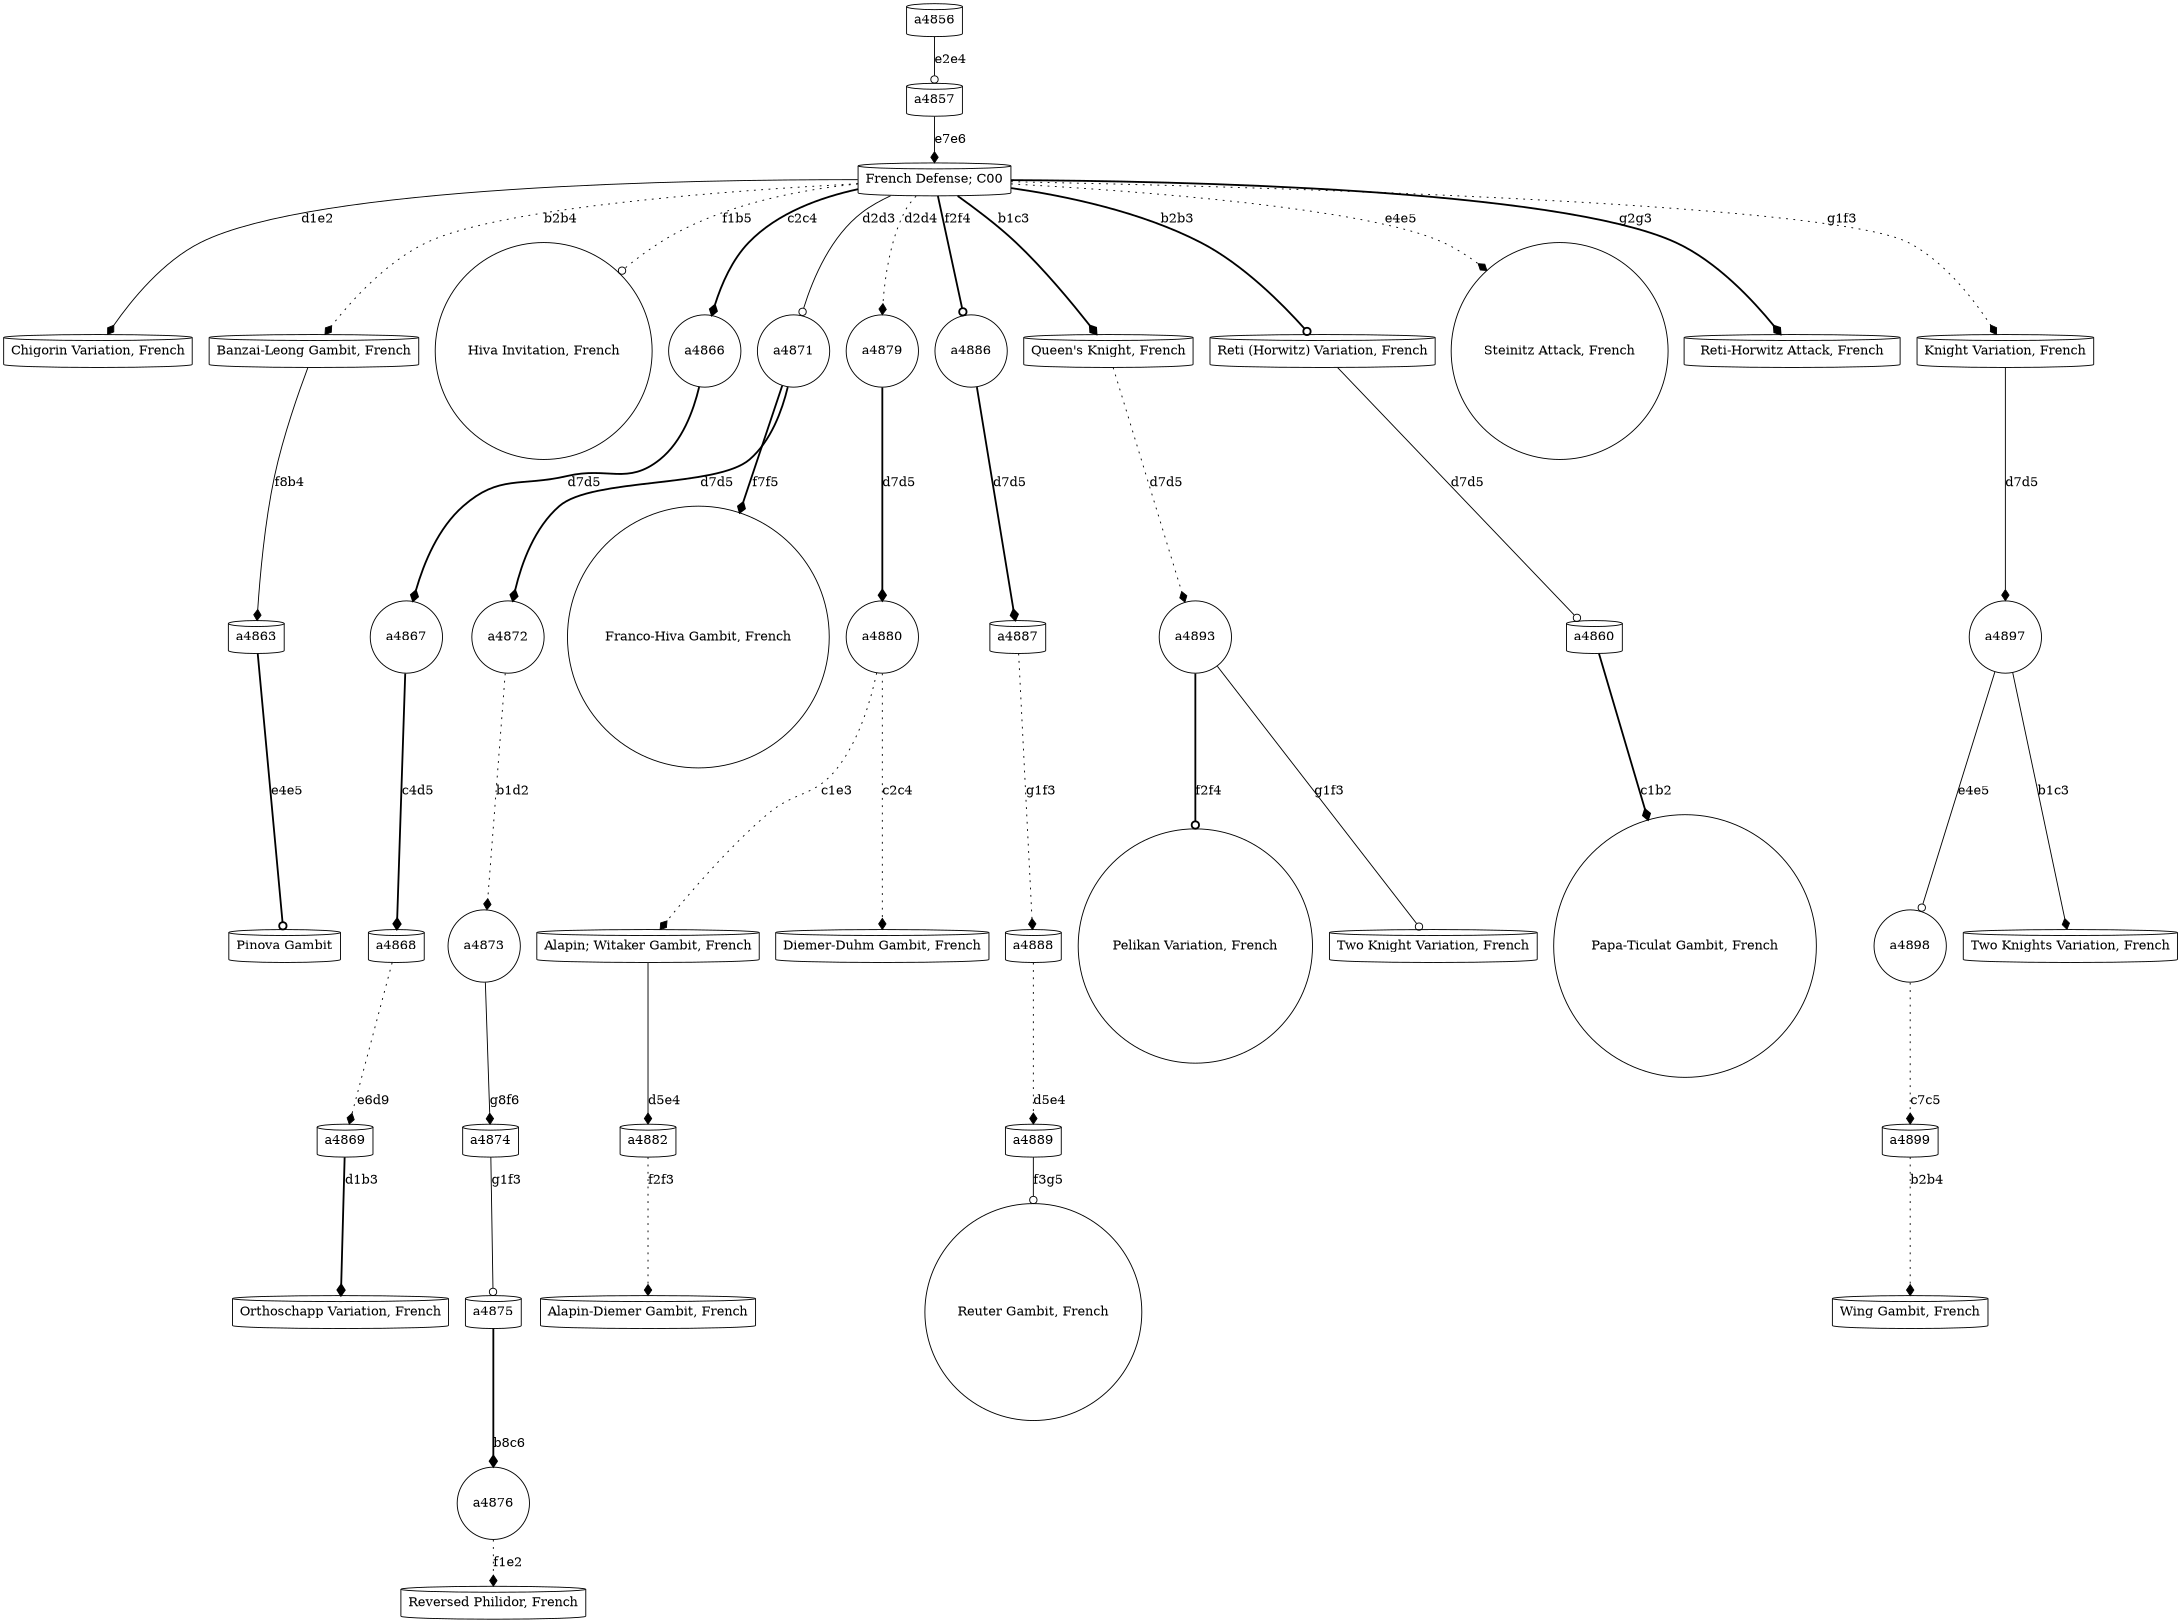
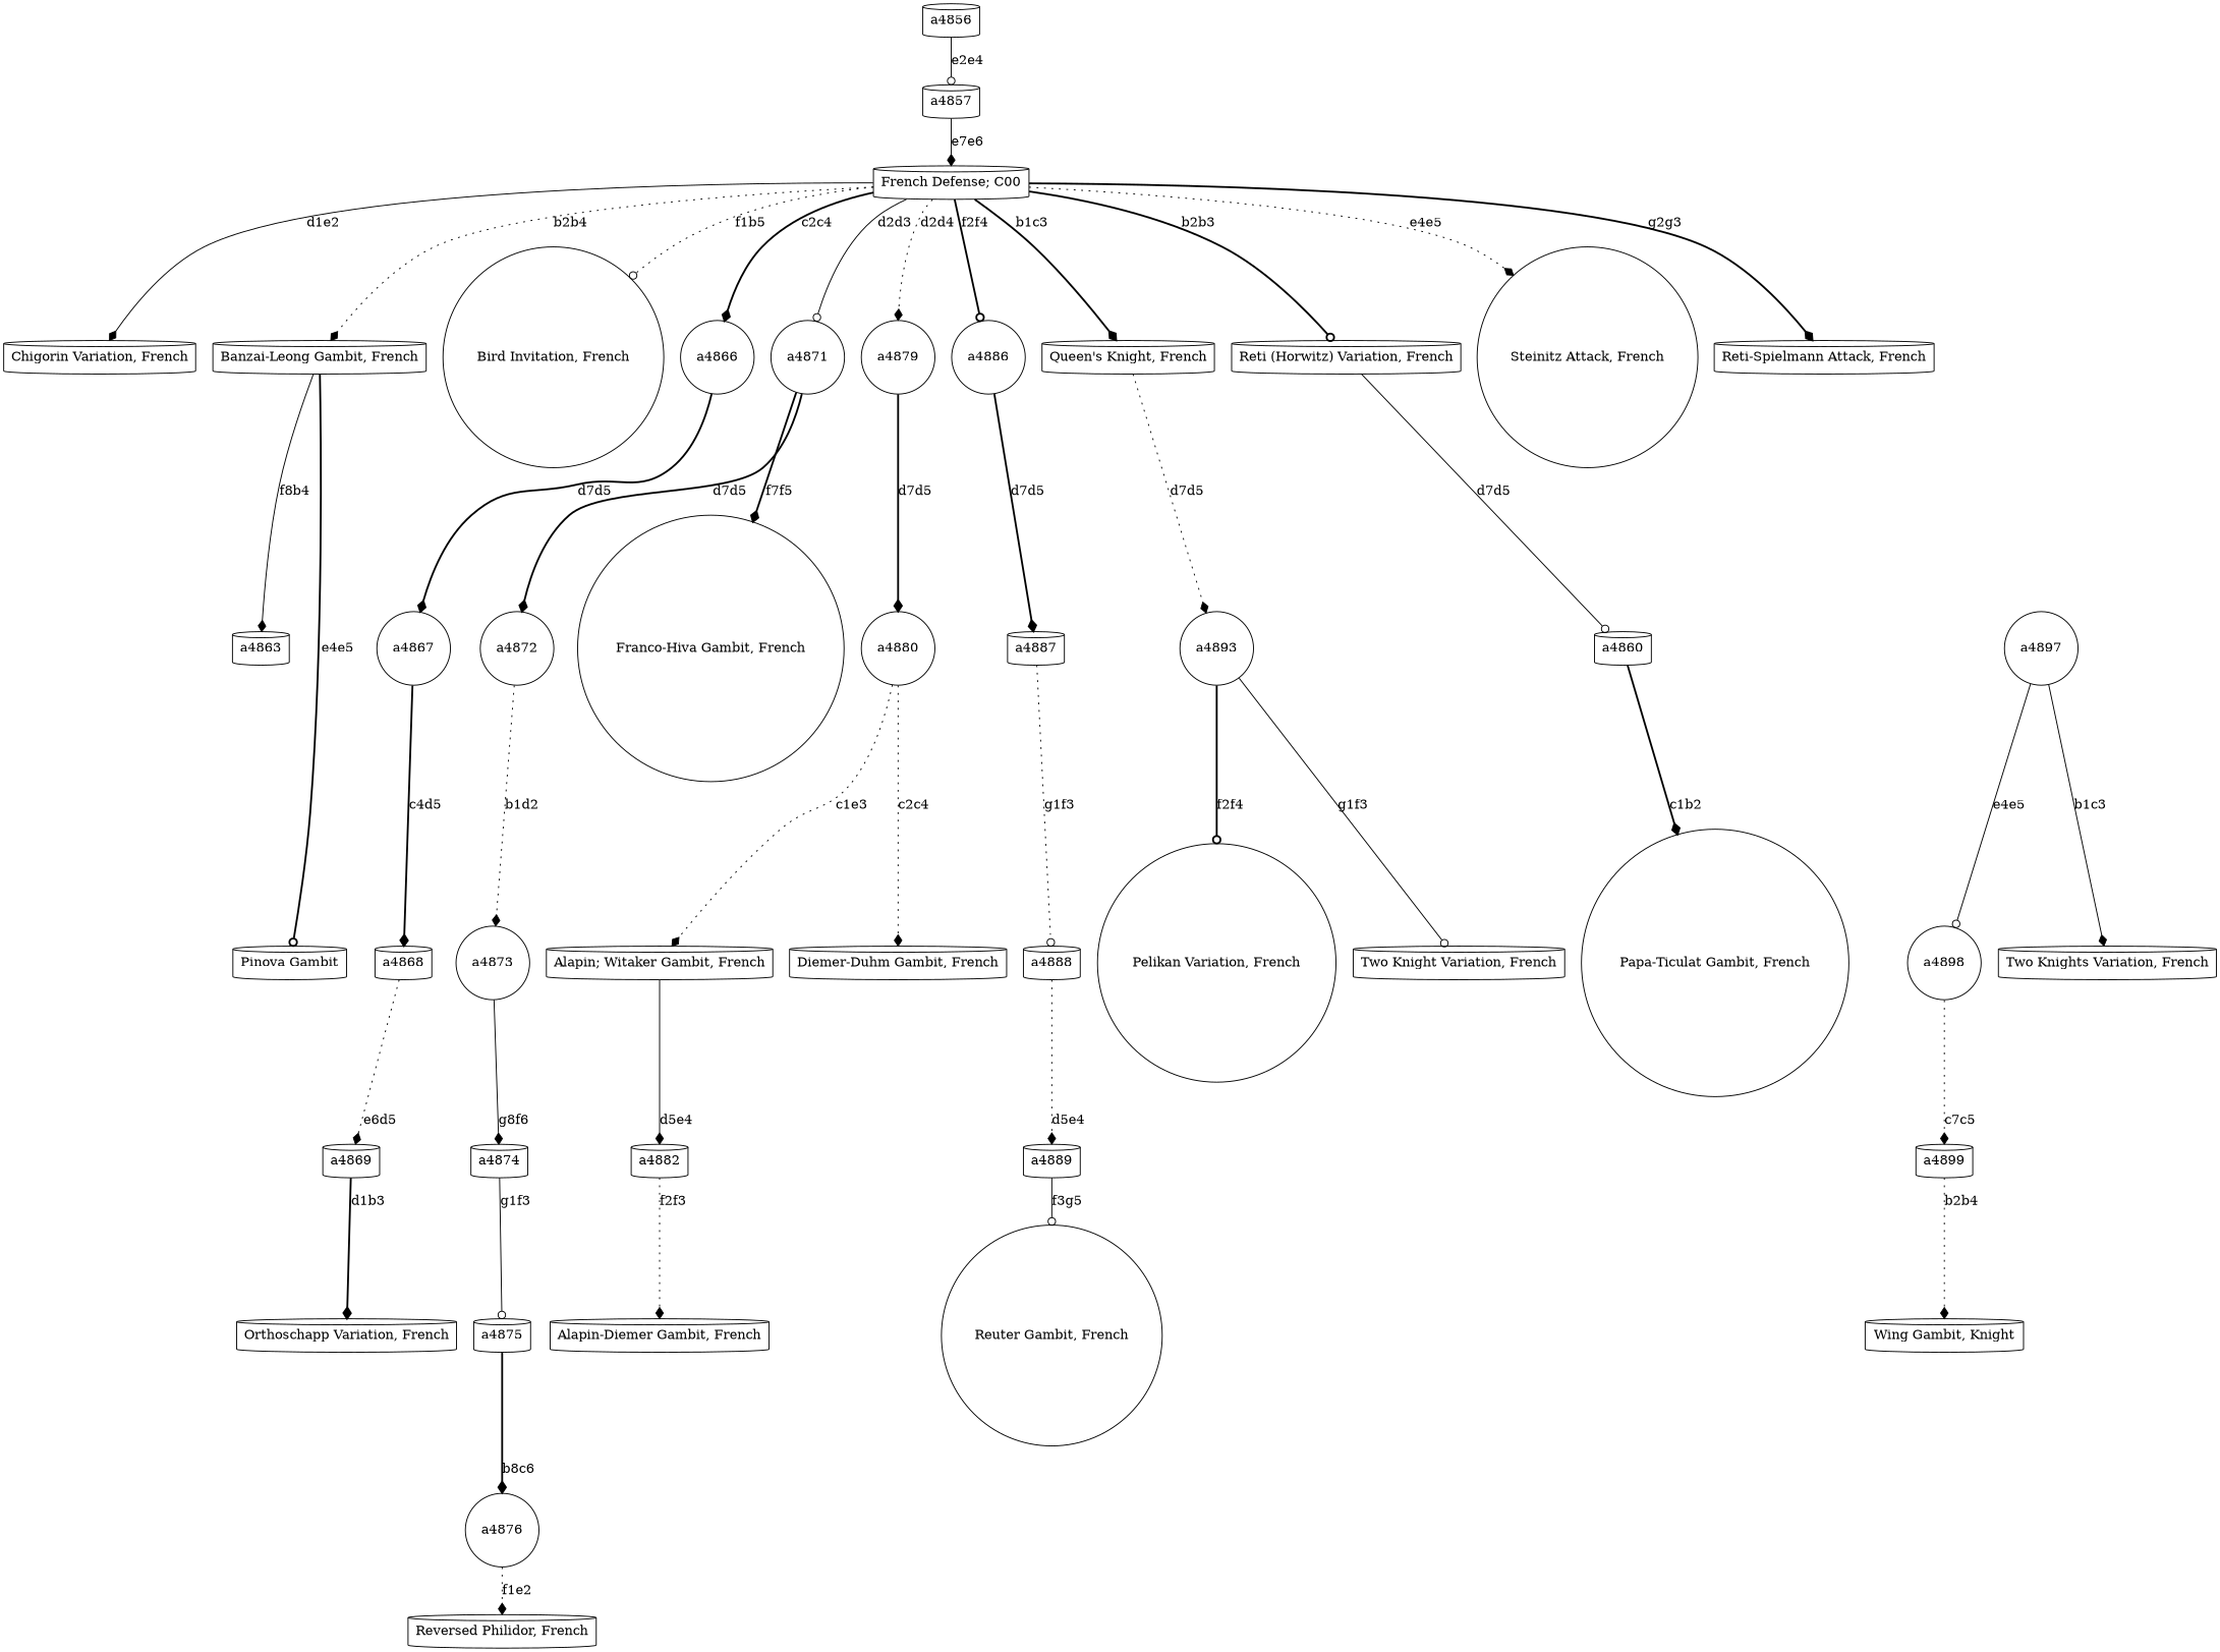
  digraph {
    node [shape=cylinder]
    edge [arrowhead=diamond style=dotted]
    a4856
    a4857
    n3 [label="French Defense; C00"]
    n4 [label="Chigorin Variation, French"]
    n5 [label="Banzai-Leong Gambit, French"]
-   n6 [label="Hiva Invitation, French" shape=circle]
+   n6 [label="Bird Invitation, French" shape=circle]
    a4866 [shape=circle]
    a4871 [shape=circle]
    a4879 [shape=circle]
    a4886 [shape=circle]
    n11 [label="Queen's Knight, French"]
    n12 [label="Reti (Horwitz) Variation, French"]
    n13 [label="Steinitz Attack, French" shape=circle]
-   n14 [label="Reti-Horwitz Attack, French"]
-   n15 [label="Knight Variation, French"]
+   n14 [label="Reti-Spielmann Attack, French"]
    a4863
    a4867 [shape=circle]
    a4872 [shape=circle]
    n19 [label="Franco-Hiva Gambit, French" shape=circle]
    a4880 [shape=circle]
    a4887
    a4893 [shape=circle]
    a4860
    a4897 [shape=circle]
    n25 [label="Pinova Gambit"]
    a4868
    a4873 [shape=circle]
    n28 [label="Alapin; Witaker Gambit, French"]
    n29 [label="Diemer-Duhm Gambit, French"]
    a4888
    n31 [label="Pelikan Variation, French" shape=circle]
    n32 [label="Two Knight Variation, French"]
    n33 [label="Papa-Ticulat Gambit, French" shape=circle]
    a4898 [shape=circle]
    n35 [label="Two Knights Variation, French"]
    a4889
    n37 [label="Reuter Gambit, French" shape=circle]
    a4869
    n39 [label="Orthoschapp Variation, French"]
    a4874
    a4875
    a4876 [shape=circle]
    n43 [label="Reversed Philidor, French"]
    a4882
    n45 [label="Alapin-Diemer Gambit, French"]
    a4899
-   n47 [label="Wing Gambit, French"]
+   n47 [label="Wing Gambit, Knight"]
    a4856 -> a4857 [arrowhead=odot label=e2e4 style=solid]
    a4857 -> n3 [label=e7e6 style=solid]
    n3 -> n4 [label=d1e2 style=solid]
    n3 -> n5 [label=b2b4]
    n3 -> n6 [arrowhead=odot label=f1b5]
    n3 -> a4866 [label=c2c4 style=bold]
    n3 -> a4871 [arrowhead=odot label=d2d3 style=solid]
    n3 -> a4879 [label=d2d4]
    n3 -> a4886 [arrowhead=odot label=f2f4 style=bold]
    n3 -> n11 [label=b1c3 style=bold]
    n3 -> n12 [arrowhead=odot label=b2b3 style=bold]
    n3 -> n13 [label=e4e5]
    n3 -> n14 [label=g2g3 style=bold]
-   n3 -> n15 [label=g1f3]
    n5 -> a4863 [label=f8b4 style=solid]
    a4866 -> a4867 [label=d7d5 style=bold]
    a4871 -> a4872 [label=d7d5 style=bold]
    a4871 -> n19 [label=f7f5 style=bold]
    a4879 -> a4880 [label=d7d5 style=bold]
    a4886 -> a4887 [label=d7d5 style=bold]
    n11 -> a4893 [label=d7d5]
    n12 -> a4860 [arrowhead=odot label=d7d5 style=solid]
-   n15 -> a4897 [label=d7d5 style=solid]
-   a4863 -> n25 [arrowhead=odot label=e4e5 style=bold]
+   n5 -> n25 [arrowhead=odot label=e4e5 style=bold]
    a4867 -> a4868 [label=c4d5 style=bold]
    a4872 -> a4873 [label=b1d2]
    a4880 -> n28 [label=c1e3]
    a4880 -> n29 [label=c2c4]
-   a4887 -> a4888 [label=g1f3]
+   a4887 -> a4888 [arrowhead=odot label=g1f3]
    a4893 -> n31 [arrowhead=odot label=f2f4 style=bold]
    a4893 -> n32 [arrowhead=odot label=g1f3 style=solid]
    a4860 -> n33 [label=c1b2 style=bold]
    a4897 -> a4898 [arrowhead=odot label=e4e5 style=solid]
    a4897 -> n35 [label=b1c3 style=solid]
-   a4868 -> a4869 [label=e6d9]
+   a4868 -> a4869 [label=e6d5]
    a4873 -> a4874 [label=g8f6 style=solid]
    n28 -> a4882 [label=d5e4 style=solid]
    a4888 -> a4889 [label=d5e4]
    a4898 -> a4899 [label=c7c5]
    a4889 -> n37 [arrowhead=odot label=f3g5 style=solid]
    a4869 -> n39 [label=d1b3 style=bold]
    a4874 -> a4875 [arrowhead=odot label=g1f3 style=solid]
    a4875 -> a4876 [label=b8c6 style=bold]
    a4876 -> n43 [label=f1e2]
    a4882 -> n45 [label=f2f3]
    a4899 -> n47 [label=b2b4]
  }
